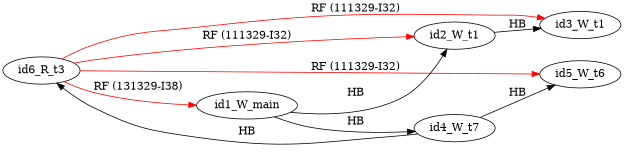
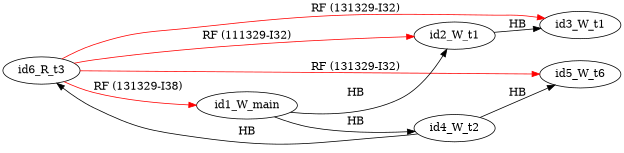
  digraph {
    rankdir=LR
    splines=true
    edge [color=black]
    id6_R_t3
    id1_W_main
    id2_W_t1
    id3_W_t1
    n5 [label=id5_W_t6]
-   id4_W_t2 [label=id4_W_t7]
+   id4_W_t2
    id6_R_t3 -> id1_W_main [color=red label="RF (131329-I38)"]
    id6_R_t3 -> id2_W_t1 [color=red label="RF (111329-I32)"]
-   id6_R_t3 -> id3_W_t1 [color=red label="RF (111329-I32)"]
-   id6_R_t3 -> n5 [color=red label="RF (111329-I32)"]
+   id6_R_t3 -> id3_W_t1 [color=red label="RF (131329-I32)"]
+   id6_R_t3 -> n5 [color=red label="RF (131329-I32)"]
    id1_W_main -> id2_W_t1 [label=HB]
    id1_W_main -> id4_W_t2 [label=HB]
    id2_W_t1 -> id3_W_t1 [label=HB]
    id4_W_t2 -> id6_R_t3 [label=HB]
    id4_W_t2 -> n5 [label=HB]
  }
